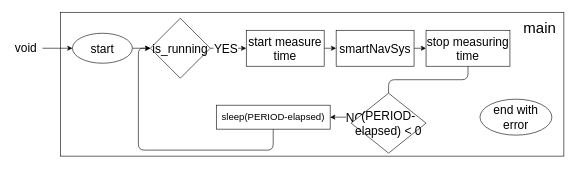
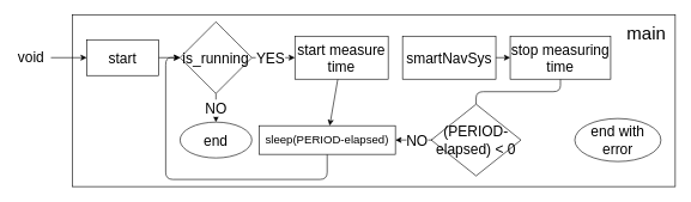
  <mxCell id="0" />
  <mxCell id="1" parent="0" />
  <mxCell id="2" value="" style="rounded=0;whiteSpace=wrap;html=1;fillColor=none;" parent="1" vertex="1"><mxGeometry x="100" y="20" width="840" height="240" as="geometry" /></mxCell>
  <mxCell id="3" style="edgeStyle=none;html=1;exitX=1;exitY=0.5;exitDx=0;exitDy=0;" parent="1" source="18" target="6" edge="1"><mxGeometry relative="1" as="geometry"><mxPoint x="190" y="180" as="sourcePoint" /></mxGeometry></mxCell>
+ <mxCell id="4" value="NO" style="edgeStyle=none;html=1;fontSize=20;" parent="1" source="6" target="20" edge="1"><mxGeometry relative="1" as="geometry"><mxPoint x="290" y="275" as="targetPoint" /></mxGeometry></mxCell>
  <mxCell id="5" value="YES" style="edgeStyle=none;html=1;entryX=0;entryY=0.5;entryDx=0;entryDy=0;fontSize=20;" parent="1" source="6" target="8" edge="1"><mxGeometry x="-0.143" relative="1" as="geometry"><mxPoint as="offset" /></mxGeometry></mxCell>
  <mxCell id="6" value="&lt;font style=&quot;font-size: 20px&quot;&gt;is_running&lt;/font&gt;" style="rhombus;whiteSpace=wrap;html=1;" parent="1" vertex="1"><mxGeometry x="250" y="30" width="100" height="100" as="geometry" /></mxCell>
- <mxCell id="7" style="edgeStyle=none;html=1;" parent="1" source="8" target="10" edge="1"><mxGeometry relative="1" as="geometry" /></mxCell>
+ <mxCell id="7" style="edgeStyle=none;html=1;" parent="1" source="8" target="14" edge="1"><mxGeometry relative="1" as="geometry" /></mxCell>
  <mxCell id="8" value="&lt;span&gt;&lt;font style=&quot;font-size: 20px&quot;&gt;start measure time&lt;/font&gt;&lt;/span&gt;" style="rounded=0;whiteSpace=wrap;html=1;fontSize=14;" parent="1" vertex="1"><mxGeometry x="410" y="50" width="130" height="60" as="geometry" /></mxCell>
  <mxCell id="9" style="edgeStyle=none;html=1;entryX=0;entryY=0.5;entryDx=0;entryDy=0;" parent="1" source="10" target="12" edge="1"><mxGeometry relative="1" as="geometry" /></mxCell>
  <mxCell id="10" value="&lt;span&gt;&lt;font style=&quot;font-size: 20px&quot;&gt;smartNavSys&lt;/font&gt;&lt;/span&gt;" style="rounded=0;whiteSpace=wrap;html=1;fontSize=14;" parent="1" vertex="1"><mxGeometry x="560" y="50" width="130" height="60" as="geometry" /></mxCell>
  <mxCell id="11" style="edgeStyle=orthogonalEdgeStyle;html=1;entryX=0.5;entryY=0;entryDx=0;entryDy=0;endArrow=none;" parent="1" source="12" target="16" edge="1"><mxGeometry relative="1" as="geometry" /></mxCell>
  <mxCell id="12" value="&lt;span&gt;&lt;font style=&quot;font-size: 20px&quot;&gt;stop measuring time&lt;/font&gt;&lt;/span&gt;" style="rounded=0;whiteSpace=wrap;html=1;fontSize=14;" parent="1" vertex="1"><mxGeometry x="710" y="50" width="140" height="60" as="geometry" /></mxCell>
  <mxCell id="13" style="edgeStyle=orthogonalEdgeStyle;html=1;entryX=0;entryY=0.5;entryDx=0;entryDy=0;exitX=0.5;exitY=1;exitDx=0;exitDy=0;" parent="1" source="14" target="6" edge="1"><mxGeometry relative="1" as="geometry"><Array as="points"><mxPoint x="455" y="250" /><mxPoint x="230" y="250" /><mxPoint x="230" y="80" /></Array></mxGeometry></mxCell>
  <mxCell id="14" value="sleep(PERIOD-elapsed)" style="rounded=0;whiteSpace=wrap;fontSize=16;" parent="1" vertex="1"><mxGeometry x="360" y="175" width="190" height="40" as="geometry" /></mxCell>
  <mxCell id="15" value="NO" style="edgeStyle=orthogonalEdgeStyle;html=1;fontSize=20;exitX=0;exitY=0.5;exitDx=0;exitDy=0;entryX=1;entryY=0.5;entryDx=0;entryDy=0;" parent="1" source="16" target="14" edge="1"><mxGeometry x="0.143" relative="1" as="geometry"><mxPoint x="330" y="350" as="targetPoint" /><Array as="points"><mxPoint x="610" y="195" /></Array><mxPoint as="offset" /></mxGeometry></mxCell>
- <mxCell id="16" value="&lt;font style=&quot;font-size: 20px&quot;&gt;(PERIOD-elapsed) &amp;lt; 0&lt;/font&gt;" style="rhombus;whiteSpace=wrap;html=1;" parent="1" vertex="1"><mxGeometry x="585" y="155" width="125" height="100" as="geometry" /></mxCell>
+ <mxCell id="16" value="&lt;font style=&quot;font-size: 20px&quot;&gt;(PERIOD-elapsed) &amp;lt; 0&lt;/font&gt;" style="rhombus;whiteSpace=wrap;html=1;" parent="1" vertex="1"><mxGeometry x="600" y="145" width="125" height="100" as="geometry" /></mxCell>
  <mxCell id="17" style="edgeStyle=none;html=1;startArrow=classic;startFill=1;endArrow=none;endFill=0;" parent="1" source="18" edge="1"><mxGeometry relative="1" as="geometry"><mxPoint x="70" y="80" as="targetPoint" /></mxGeometry></mxCell>
- <mxCell id="18" value="&lt;font style=&quot;font-size: 20px&quot;&gt;start&lt;/font&gt;" style="ellipse;whiteSpace=wrap;html=1;" parent="1" vertex="1"><mxGeometry x="120" y="55" width="100" height="50" as="geometry" /></mxCell>
+ <mxCell id="18" value="&lt;font style=&quot;font-size: 20px&quot;&gt;start&lt;/font&gt;" style="whiteSpace=wrap;html=1;rounded=0;" parent="1" vertex="1"><mxGeometry x="120" y="55" width="100" height="50" as="geometry" /></mxCell>
  <mxCell id="19" value="&lt;font style=&quot;font-size: 20px&quot;&gt;end with error&lt;/font&gt;" style="ellipse;whiteSpace=wrap;html=1;" parent="1" vertex="1"><mxGeometry x="800" y="165" width="120" height="60" as="geometry" /></mxCell>
+ <mxCell id="20" value="&lt;font style=&quot;font-size: 20px&quot;&gt;end&lt;/font&gt;" style="ellipse;whiteSpace=wrap;html=1;" parent="1" vertex="1"><mxGeometry x="250" y="170" width="100" height="50" as="geometry" /></mxCell>
  <mxCell id="21" value="&lt;font style=&quot;font-size: 25px&quot;&gt;main&lt;/font&gt;" style="text;html=1;strokeColor=none;fillColor=none;align=center;verticalAlign=middle;whiteSpace=wrap;rounded=0;fontSize=20;" parent="1" vertex="1"><mxGeometry x="870" y="30" width="60" height="30" as="geometry" /></mxCell>
  <mxCell id="22" value="&lt;font style=&quot;font-size: 20px&quot;&gt;void&lt;/font&gt;" style="edgeLabel;html=1;align=center;verticalAlign=middle;resizable=0;points=[];labelBackgroundColor=none;" vertex="1" connectable="0" parent="1"><mxGeometry x="20.002" y="80.005" as="geometry"><mxPoint x="21" y="-3" as="offset" /></mxGeometry></mxCell>
